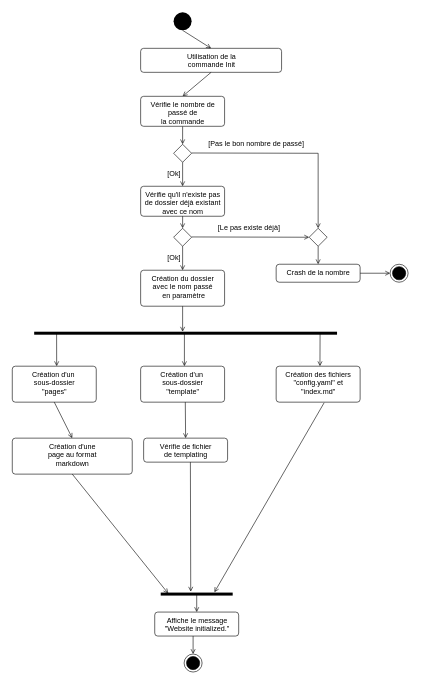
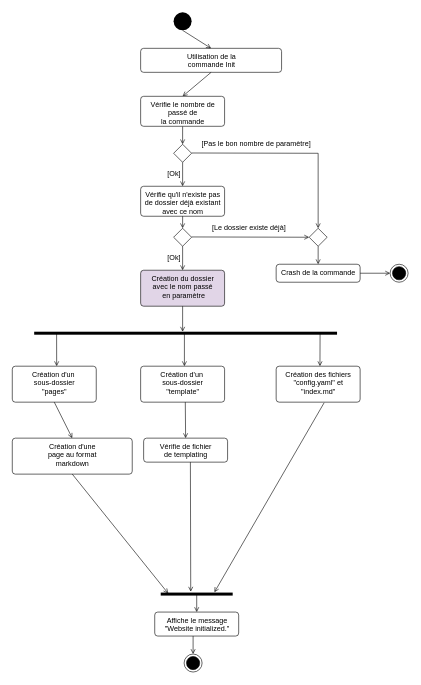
  <mxCell id="0" />
  <mxCell id="1" parent="0" />
  <mxCell id="2" value="" style="ellipse;fillColor=#000000;strokeColor=none;" vertex="1" parent="1"><mxGeometry x="289" y="20" width="30" height="30" as="geometry" /></mxCell>
  <mxCell id="3" value="Utilisation de la &lt;br&gt;commande Init" style="html=1;align=center;verticalAlign=top;rounded=1;absoluteArcSize=1;arcSize=10;dashed=0;" vertex="1" parent="1"><mxGeometry x="234" y="80" width="235" height="40" as="geometry" /></mxCell>
  <mxCell id="4" value="" style="endArrow=open;html=1;rounded=0;align=center;verticalAlign=top;endFill=0;labelBackgroundColor=none;endSize=6;exitX=0.5;exitY=1;exitDx=0;exitDy=0;entryX=0.5;entryY=0;entryDx=0;entryDy=0;" edge="1" source="2" parent="1" target="3"><mxGeometry relative="1" as="geometry"><mxPoint x="384" y="272" as="targetPoint" /></mxGeometry></mxCell>
  <mxCell id="5" value="" style="endArrow=open;html=1;rounded=0;align=center;verticalAlign=top;endFill=0;labelBackgroundColor=none;endSize=6;exitX=0.5;exitY=1;exitDx=0;exitDy=0;" edge="1" parent="1"><mxGeometry relative="1" as="geometry"><mxPoint x="304" y="240" as="targetPoint" /><mxPoint x="304" y="210" as="sourcePoint" /></mxGeometry></mxCell>
  <mxCell id="6" value="" style="rhombus;" vertex="1" parent="1"><mxGeometry x="289" y="240" width="30" height="30" as="geometry" /></mxCell>
  <mxCell id="7" value="" style="endArrow=open;html=1;rounded=0;align=center;verticalAlign=top;endFill=0;labelBackgroundColor=none;endSize=6;entryX=0.5;entryY=0;entryDx=0;entryDy=0;" edge="1" parent="1" target="42"><mxGeometry relative="1" as="geometry"><mxPoint x="570" y="360" as="targetPoint" /><mxPoint x="319" y="254.5" as="sourcePoint" /><Array as="points"><mxPoint x="530" y="255" /></Array></mxGeometry></mxCell>
- <mxCell id="8" value="[Pas le bon nombre de passé]" style="text;html=1;strokeColor=none;fillColor=none;align=center;verticalAlign=middle;whiteSpace=wrap;rounded=0;" vertex="1" parent="1"><mxGeometry x="306.5" y="230" width="240" height="20" as="geometry" /></mxCell>
+ <mxCell id="8" value="[Pas le bon nombre de paramètre]" style="text;html=1;strokeColor=none;fillColor=none;align=center;verticalAlign=middle;whiteSpace=wrap;rounded=0;" vertex="1" parent="1"><mxGeometry x="306.5" y="230" width="240" height="20" as="geometry" /></mxCell>
  <mxCell id="9" value="" style="endArrow=open;html=1;rounded=0;align=center;verticalAlign=top;endFill=0;labelBackgroundColor=none;endSize=6;exitX=0.5;exitY=1;exitDx=0;exitDy=0;" edge="1" parent="1" source="6"><mxGeometry relative="1" as="geometry"><mxPoint x="304" y="310" as="targetPoint" /><mxPoint x="314" y="220" as="sourcePoint" /></mxGeometry></mxCell>
  <mxCell id="10" value="Vérifie qu'il n'existe pas&lt;br&gt;de dossier déjà existant&lt;br&gt;avec ce nom" style="html=1;align=center;verticalAlign=top;rounded=1;absoluteArcSize=1;arcSize=10;dashed=0;" vertex="1" parent="1"><mxGeometry x="234" y="310" width="140" height="50" as="geometry" /></mxCell>
  <mxCell id="11" value="" style="endArrow=open;html=1;rounded=0;align=center;verticalAlign=top;endFill=0;labelBackgroundColor=none;endSize=6;exitX=0.5;exitY=1;exitDx=0;exitDy=0;" edge="1" parent="1" source="3"><mxGeometry relative="1" as="geometry"><mxPoint x="304" y="160" as="targetPoint" /><mxPoint x="314" y="60" as="sourcePoint" /></mxGeometry></mxCell>
  <mxCell id="12" value="Vérifie le nombre de &lt;br&gt;passé de &lt;br&gt;la commande&lt;br&gt;" style="html=1;align=center;verticalAlign=top;rounded=1;absoluteArcSize=1;arcSize=10;dashed=0;" vertex="1" parent="1"><mxGeometry x="234" y="160" width="140" height="50" as="geometry" /></mxCell>
  <mxCell id="13" value="" style="endArrow=open;html=1;rounded=0;align=center;verticalAlign=top;endFill=0;labelBackgroundColor=none;endSize=6;" edge="1" parent="1"><mxGeometry relative="1" as="geometry"><mxPoint x="304" y="380" as="targetPoint" /><mxPoint x="304" y="360" as="sourcePoint" /></mxGeometry></mxCell>
  <mxCell id="14" value="" style="rhombus;" vertex="1" parent="1"><mxGeometry x="289" y="380" width="30" height="30" as="geometry" /></mxCell>
  <mxCell id="15" value="" style="endArrow=open;html=1;rounded=0;align=center;verticalAlign=top;endFill=0;labelBackgroundColor=none;endSize=6;entryX=0;entryY=0.5;entryDx=0;entryDy=0;" edge="1" parent="1" target="42"><mxGeometry relative="1" as="geometry"><mxPoint x="540" y="395" as="targetPoint" /><mxPoint x="319" y="394.5" as="sourcePoint" /><Array as="points" /></mxGeometry></mxCell>
- <mxCell id="16" value="[Le pas existe déjà]" style="text;html=1;strokeColor=none;fillColor=none;align=center;verticalAlign=middle;whiteSpace=wrap;rounded=0;" vertex="1" parent="1"><mxGeometry x="330" y="370" width="170" height="20" as="geometry" /></mxCell>
+ <mxCell id="16" value="[Le dossier existe déjà]" style="text;html=1;strokeColor=none;fillColor=none;align=center;verticalAlign=middle;whiteSpace=wrap;rounded=0;" vertex="1" parent="1"><mxGeometry x="330" y="370" width="170" height="20" as="geometry" /></mxCell>
  <mxCell id="17" value="" style="endArrow=open;html=1;rounded=0;align=center;verticalAlign=top;endFill=0;labelBackgroundColor=none;endSize=6;exitX=0.5;exitY=1;exitDx=0;exitDy=0;" edge="1" parent="1" source="14"><mxGeometry relative="1" as="geometry"><mxPoint x="304" y="450" as="targetPoint" /><mxPoint x="314" y="360" as="sourcePoint" /></mxGeometry></mxCell>
- <mxCell id="18" value="Création du dossier &lt;br&gt;avec le nom passé&lt;br&gt;&amp;nbsp;en paramètre" style="html=1;align=center;verticalAlign=top;rounded=1;absoluteArcSize=1;arcSize=10;dashed=0;" vertex="1" parent="1"><mxGeometry x="234" y="450" width="140" height="60" as="geometry" /></mxCell>
+ <mxCell id="18" value="Création du dossier &lt;br&gt;avec le nom passé&lt;br&gt;&amp;nbsp;en paramètre" style="html=1;align=center;verticalAlign=top;rounded=1;absoluteArcSize=1;arcSize=10;dashed=0;fillColor=#e1d5e7;" vertex="1" parent="1"><mxGeometry x="234" y="450" width="140" height="60" as="geometry" /></mxCell>
  <mxCell id="19" value="[Ok]" style="text;html=1;strokeColor=none;fillColor=none;align=center;verticalAlign=middle;whiteSpace=wrap;rounded=0;" vertex="1" parent="1"><mxGeometry x="170" y="280" width="240" height="20" as="geometry" /></mxCell>
  <mxCell id="20" value="[Ok]" style="text;html=1;strokeColor=none;fillColor=none;align=center;verticalAlign=middle;whiteSpace=wrap;rounded=0;" vertex="1" parent="1"><mxGeometry x="170" y="420" width="240" height="20" as="geometry" /></mxCell>
  <mxCell id="21" value="" style="html=1;points=[];perimeter=orthogonalPerimeter;fillColor=#000000;strokeColor=none;rotation=90;" vertex="1" parent="1"><mxGeometry x="306.5" y="302.5" width="5" height="505" as="geometry" /></mxCell>
  <mxCell id="22" value="" style="endArrow=open;html=1;rounded=0;align=center;verticalAlign=top;endFill=0;labelBackgroundColor=none;endSize=6;exitX=0.5;exitY=1;exitDx=0;exitDy=0;" edge="1" parent="1" source="18" target="21"><mxGeometry relative="1" as="geometry"><mxPoint x="314" y="390" as="targetPoint" /><mxPoint x="314" y="370" as="sourcePoint" /></mxGeometry></mxCell>
  <mxCell id="23" value="" style="endArrow=open;html=1;rounded=0;align=center;verticalAlign=top;endFill=0;labelBackgroundColor=none;endSize=6;exitX=0.3;exitY=0.926;exitDx=0;exitDy=0;exitPerimeter=0;" edge="1" parent="1" source="21"><mxGeometry relative="1" as="geometry"><mxPoint x="94" y="610" as="targetPoint" /><mxPoint x="314" y="520" as="sourcePoint" /></mxGeometry></mxCell>
  <mxCell id="24" value="" style="endArrow=open;html=1;rounded=0;align=center;verticalAlign=top;endFill=0;labelBackgroundColor=none;endSize=6;" edge="1" parent="1"><mxGeometry relative="1" as="geometry"><mxPoint x="307" y="610" as="targetPoint" /><mxPoint x="307" y="555" as="sourcePoint" /></mxGeometry></mxCell>
  <mxCell id="25" value="" style="endArrow=open;html=1;rounded=0;align=center;verticalAlign=top;endFill=0;labelBackgroundColor=none;endSize=6;exitX=0.5;exitY=0.056;exitDx=0;exitDy=0;exitPerimeter=0;" edge="1" parent="1" source="21"><mxGeometry relative="1" as="geometry"><mxPoint x="533" y="610" as="targetPoint" /><mxPoint x="310.04" y="564" as="sourcePoint" /></mxGeometry></mxCell>
  <mxCell id="26" value="Affiche le message&lt;br&gt;&quot;Website initialized.&quot;" style="html=1;align=center;verticalAlign=top;rounded=1;absoluteArcSize=1;arcSize=10;dashed=0;" vertex="1" parent="1"><mxGeometry x="257.5" y="1020" width="140" height="40" as="geometry" /></mxCell>
  <mxCell id="27" value="" style="html=1;points=[];perimeter=orthogonalPerimeter;fillColor=#000000;strokeColor=none;rotation=90;" vertex="1" parent="1"><mxGeometry x="325" y="930" width="5" height="120" as="geometry" /></mxCell>
  <mxCell id="28" value="" style="endArrow=open;html=1;rounded=0;align=center;verticalAlign=top;endFill=0;labelBackgroundColor=none;endSize=6;" edge="1" parent="1" target="26"><mxGeometry relative="1" as="geometry"><mxPoint x="327.5" y="712.5" as="targetPoint" /><mxPoint x="327.5" y="990" as="sourcePoint" /></mxGeometry></mxCell>
  <mxCell id="29" value="Création d'un&amp;nbsp;&lt;br&gt;sous-dossier&lt;br&gt;&quot;pages&quot;" style="html=1;align=center;verticalAlign=top;rounded=1;absoluteArcSize=1;arcSize=10;dashed=0;" vertex="1" parent="1"><mxGeometry x="20" y="610" width="140" height="60" as="geometry" /></mxCell>
  <mxCell id="30" value="Création d'un&amp;nbsp;&lt;br&gt;sous-dossier&lt;br&gt;&quot;template&quot;" style="html=1;align=center;verticalAlign=top;rounded=1;absoluteArcSize=1;arcSize=10;dashed=0;" vertex="1" parent="1"><mxGeometry x="234" y="610" width="140" height="60" as="geometry" /></mxCell>
  <mxCell id="31" value="Création des fichiers&lt;br&gt;&quot;config.yaml&quot; et&lt;br&gt;&quot;index.md&quot;" style="html=1;align=center;verticalAlign=top;rounded=1;absoluteArcSize=1;arcSize=10;dashed=0;" vertex="1" parent="1"><mxGeometry x="460" y="610" width="140" height="60" as="geometry" /></mxCell>
  <mxCell id="32" value="" style="endArrow=open;html=1;rounded=0;align=center;verticalAlign=top;endFill=0;labelBackgroundColor=none;endSize=6;exitX=0.3;exitY=0.926;exitDx=0;exitDy=0;exitPerimeter=0;entryX=0.5;entryY=0;entryDx=0;entryDy=0;" edge="1" parent="1" target="34"><mxGeometry relative="1" as="geometry"><mxPoint x="90.13" y="726" as="targetPoint" /><mxPoint x="90" y="670" as="sourcePoint" /></mxGeometry></mxCell>
  <mxCell id="33" value="" style="endArrow=open;html=1;rounded=0;align=center;verticalAlign=top;endFill=0;labelBackgroundColor=none;endSize=6;exitX=0.3;exitY=0.926;exitDx=0;exitDy=0;exitPerimeter=0;entryX=0.5;entryY=0;entryDx=0;entryDy=0;" edge="1" parent="1" target="35"><mxGeometry relative="1" as="geometry"><mxPoint x="308.63" y="726" as="targetPoint" /><mxPoint x="308.5" y="670" as="sourcePoint" /></mxGeometry></mxCell>
  <mxCell id="34" value="Création d'une&lt;br&gt;page au format&lt;br&gt;markdown" style="html=1;align=center;verticalAlign=top;rounded=1;absoluteArcSize=1;arcSize=10;dashed=0;" vertex="1" parent="1"><mxGeometry x="20" y="730" width="200" height="60" as="geometry" /></mxCell>
  <mxCell id="35" value="Vérifie de fichier&lt;br&gt;de templating" style="html=1;align=center;verticalAlign=top;rounded=1;absoluteArcSize=1;arcSize=10;dashed=0;" vertex="1" parent="1"><mxGeometry x="239" y="730" width="140" height="40" as="geometry" /></mxCell>
  <mxCell id="36" value="" style="endArrow=open;html=1;rounded=0;align=center;verticalAlign=top;endFill=0;labelBackgroundColor=none;endSize=6;exitX=0.557;exitY=1;exitDx=0;exitDy=0;exitPerimeter=0;entryX=-0.3;entryY=0.583;entryDx=0;entryDy=0;entryPerimeter=0;" edge="1" parent="1" source="35" target="27"><mxGeometry relative="1" as="geometry"><mxPoint x="390.5" y="840" as="targetPoint" /><mxPoint x="390" y="780" as="sourcePoint" /></mxGeometry></mxCell>
  <mxCell id="37" value="" style="endArrow=open;html=1;rounded=0;align=center;verticalAlign=top;endFill=0;labelBackgroundColor=none;endSize=6;exitX=0.571;exitY=1.017;exitDx=0;exitDy=0;exitPerimeter=0;entryX=-0.1;entryY=0.254;entryDx=0;entryDy=0;entryPerimeter=0;" edge="1" parent="1" source="31" target="27"><mxGeometry relative="1" as="geometry"><mxPoint x="540.56" y="896" as="targetPoint" /><mxPoint x="540" y="680" as="sourcePoint" /></mxGeometry></mxCell>
  <mxCell id="38" value="" style="endArrow=open;html=1;rounded=0;align=center;verticalAlign=top;endFill=0;labelBackgroundColor=none;endSize=6;exitX=0.5;exitY=1;exitDx=0;exitDy=0;entryX=0.3;entryY=0.896;entryDx=0;entryDy=0;entryPerimeter=0;" edge="1" parent="1" source="34" target="27"><mxGeometry relative="1" as="geometry"><mxPoint x="327.54" y="996" as="targetPoint" /><mxPoint x="326.98" y="780" as="sourcePoint" /></mxGeometry></mxCell>
  <mxCell id="39" value="" style="ellipse;html=1;shape=endState;fillColor=#000000;strokeColor=#000000;" vertex="1" parent="1"><mxGeometry x="306.5" y="1090" width="30" height="30" as="geometry" /></mxCell>
  <mxCell id="40" value="" style="endArrow=open;html=1;rounded=0;align=center;verticalAlign=top;endFill=0;labelBackgroundColor=none;endSize=6;exitX=0.457;exitY=1;exitDx=0;exitDy=0;entryX=0.5;entryY=0;entryDx=0;entryDy=0;exitPerimeter=0;" edge="1" parent="1" source="26" target="39"><mxGeometry relative="1" as="geometry"><mxPoint x="367.02" y="997" as="targetPoint" /><mxPoint x="549.94" y="681.02" as="sourcePoint" /></mxGeometry></mxCell>
  <mxCell id="41" value="" style="ellipse;html=1;shape=endState;fillColor=#000000;strokeColor=#000000;" vertex="1" parent="1"><mxGeometry x="650" y="440" width="30" height="30" as="geometry" /></mxCell>
  <mxCell id="42" value="" style="rhombus;" vertex="1" parent="1"><mxGeometry x="515" y="380" width="30" height="30" as="geometry" /></mxCell>
  <mxCell id="43" value="" style="endArrow=open;html=1;rounded=0;align=center;verticalAlign=top;endFill=0;labelBackgroundColor=none;endSize=6;exitX=0.5;exitY=1;exitDx=0;exitDy=0;" edge="1" parent="1" source="42"><mxGeometry relative="1" as="geometry"><mxPoint x="530" y="440" as="targetPoint" /><mxPoint x="575" y="400" as="sourcePoint" /><Array as="points" /></mxGeometry></mxCell>
- <mxCell id="44" value="Crash de la nombre&lt;br&gt;" style="html=1;align=center;verticalAlign=top;rounded=1;absoluteArcSize=1;arcSize=10;dashed=0;" vertex="1" parent="1"><mxGeometry x="460" y="440" width="140" height="30" as="geometry" /></mxCell>
+ <mxCell id="44" value="Crash de la commande&lt;br&gt;" style="html=1;align=center;verticalAlign=top;rounded=1;absoluteArcSize=1;arcSize=10;dashed=0;" vertex="1" parent="1"><mxGeometry x="460" y="440" width="140" height="30" as="geometry" /></mxCell>
  <mxCell id="45" value="" style="endArrow=open;html=1;rounded=0;align=center;verticalAlign=top;endFill=0;labelBackgroundColor=none;endSize=6;exitX=1;exitY=0.5;exitDx=0;exitDy=0;entryX=0;entryY=0.5;entryDx=0;entryDy=0;" edge="1" parent="1" source="44" target="41"><mxGeometry relative="1" as="geometry"><mxPoint x="540" y="450" as="targetPoint" /><mxPoint x="540" y="420" as="sourcePoint" /><Array as="points" /></mxGeometry></mxCell>
